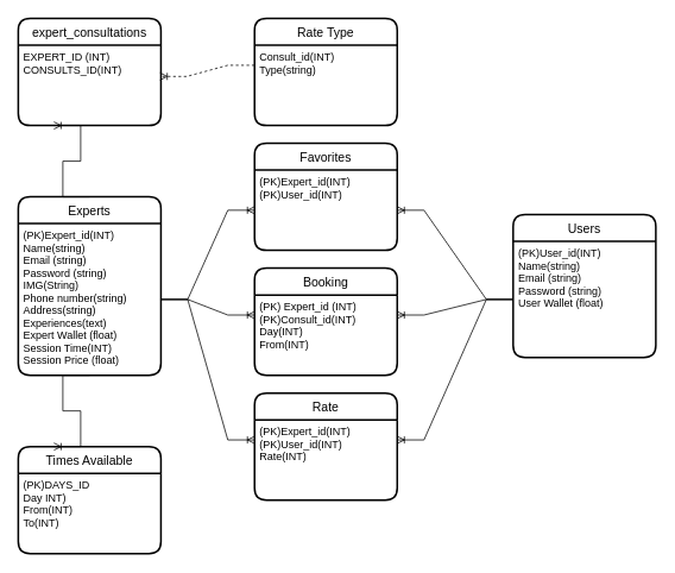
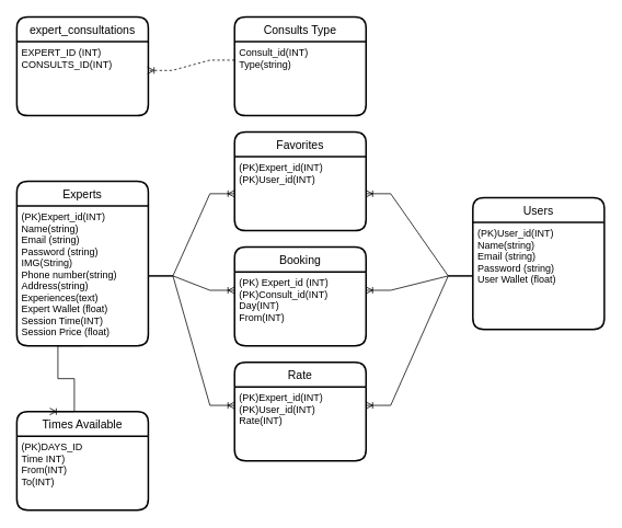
  <mxCell id="0" />
  <mxCell id="1" parent="0" />
  <mxCell id="2" value="Experts" style="swimlane;childLayout=stackLayout;horizontal=1;startSize=30;horizontalStack=0;rounded=1;fontSize=14;fontStyle=0;strokeWidth=2;resizeParent=0;resizeLast=1;shadow=0;dashed=0;align=center;" parent="1" vertex="1"><mxGeometry x="20" y="220" width="160" height="200" as="geometry" /></mxCell>
  <mxCell id="3" value="(PK)Expert_id(INT)&#10;Name(string)&#10;Email (string)&#10;Password (string)&#10;IMG(String)&#10;Phone number(string)&#10;Address(string)&#10;Experiences(text)&#10;Expert Wallet (float)&#10;Session Time(INT)&#10;Session Price (float)" style="align=left;strokeColor=none;fillColor=none;spacingLeft=4;fontSize=12;verticalAlign=top;resizable=0;rotatable=0;part=1;" parent="2" vertex="1"><mxGeometry y="30" width="160" height="170" as="geometry" /></mxCell>
  <mxCell id="4" value="Users" style="swimlane;childLayout=stackLayout;horizontal=1;startSize=30;horizontalStack=0;rounded=1;fontSize=14;fontStyle=0;strokeWidth=2;resizeParent=0;resizeLast=1;shadow=0;dashed=0;align=center;" parent="1" vertex="1"><mxGeometry x="575" y="240" width="160" height="160" as="geometry" /></mxCell>
  <mxCell id="5" value="(PK)User_id(INT)&#10;Name(string)&#10;Email (string)&#10;Password (string)&#10;User Wallet (float)" style="align=left;strokeColor=none;fillColor=none;spacingLeft=4;fontSize=12;verticalAlign=top;resizable=0;rotatable=0;part=1;" parent="4" vertex="1"><mxGeometry y="30" width="160" height="130" as="geometry" /></mxCell>
  <mxCell id="6" value="Booking" style="swimlane;childLayout=stackLayout;horizontal=1;startSize=30;horizontalStack=0;rounded=1;fontSize=14;fontStyle=0;strokeWidth=2;resizeParent=0;resizeLast=1;shadow=0;dashed=0;align=center;" parent="1" vertex="1"><mxGeometry x="285" y="300" width="160" height="120" as="geometry" /></mxCell>
  <mxCell id="7" value="(PK) Expert_id (INT)&#10;(PK)Consult_id(INT)&#10;Day(INT)&#10;From(INT)" style="align=left;strokeColor=none;fillColor=none;spacingLeft=4;fontSize=12;verticalAlign=top;resizable=0;rotatable=0;part=1;" parent="6" vertex="1"><mxGeometry y="30" width="160" height="90" as="geometry" /></mxCell>
  <mxCell id="8" value="" style="edgeStyle=entityRelationEdgeStyle;fontSize=12;html=1;endArrow=ERoneToMany;rounded=0;entryX=0;entryY=0.25;entryDx=0;entryDy=0;" parent="1" source="3" target="7" edge="1"><mxGeometry width="100" height="100" relative="1" as="geometry"><mxPoint x="15" y="450" as="sourcePoint" /><mxPoint x="95" y="430" as="targetPoint" /></mxGeometry></mxCell>
  <mxCell id="9" value="" style="edgeStyle=entityRelationEdgeStyle;fontSize=12;html=1;endArrow=ERoneToMany;rounded=0;exitX=0;exitY=0.5;exitDx=0;exitDy=0;entryX=1;entryY=0.25;entryDx=0;entryDy=0;" parent="1" source="5" target="7" edge="1"><mxGeometry width="100" height="100" relative="1" as="geometry"><mxPoint x="355" y="400" as="sourcePoint" /><mxPoint x="455" y="300" as="targetPoint" /></mxGeometry></mxCell>
  <mxCell id="10" value="Times Available" style="swimlane;childLayout=stackLayout;horizontal=1;startSize=30;horizontalStack=0;rounded=1;fontSize=14;fontStyle=0;strokeWidth=2;resizeParent=0;resizeLast=1;shadow=0;dashed=0;align=center;" parent="1" vertex="1"><mxGeometry x="20" y="500" width="160" height="120" as="geometry" /></mxCell>
- <mxCell id="11" value="(PK)DAYS_ID&#10;Day INT)&#10;From(INT)&#10;To(INT)" style="align=left;strokeColor=none;fillColor=none;spacingLeft=4;fontSize=12;verticalAlign=top;resizable=0;rotatable=0;part=1;" parent="10" vertex="1"><mxGeometry y="30" width="160" height="90" as="geometry" /></mxCell>
+ <mxCell id="11" value="(PK)DAYS_ID&#10;Time INT)&#10;From(INT)&#10;To(INT)" style="align=left;strokeColor=none;fillColor=none;spacingLeft=4;fontSize=12;verticalAlign=top;resizable=0;rotatable=0;part=1;" parent="10" vertex="1"><mxGeometry y="30" width="160" height="90" as="geometry" /></mxCell>
  <mxCell id="12" value="" style="edgeStyle=entityRelationEdgeStyle;fontSize=12;html=1;endArrow=ERoneToMany;rounded=0;exitX=0.5;exitY=1;exitDx=0;exitDy=0;entryX=0.25;entryY=0;entryDx=0;entryDy=0;" parent="1" source="3" target="10" edge="1"><mxGeometry width="100" height="100" relative="1" as="geometry"><mxPoint x="355" y="550" as="sourcePoint" /><mxPoint x="100" y="510" as="targetPoint" /></mxGeometry></mxCell>
- <mxCell id="13" value="Rate Type" style="swimlane;childLayout=stackLayout;horizontal=1;startSize=30;horizontalStack=0;rounded=1;fontSize=14;fontStyle=0;strokeWidth=2;resizeParent=0;resizeLast=1;shadow=0;dashed=0;align=center;" parent="1" vertex="1"><mxGeometry x="285" y="20" width="160" height="120" as="geometry" /></mxCell>
+ <mxCell id="13" value="Consults Type" style="swimlane;childLayout=stackLayout;horizontal=1;startSize=30;horizontalStack=0;rounded=1;fontSize=14;fontStyle=0;strokeWidth=2;resizeParent=0;resizeLast=1;shadow=0;dashed=0;align=center;" parent="1" vertex="1"><mxGeometry x="285" y="20" width="160" height="120" as="geometry" /></mxCell>
  <mxCell id="14" value="Consult_id(INT)&#10;Type(string)" style="align=left;strokeColor=none;fillColor=none;spacingLeft=4;fontSize=12;verticalAlign=top;resizable=0;rotatable=0;part=1;" parent="13" vertex="1"><mxGeometry y="30" width="160" height="90" as="geometry" /></mxCell>
  <mxCell id="15" value="expert_consultations" style="swimlane;childLayout=stackLayout;horizontal=1;startSize=30;horizontalStack=0;rounded=1;fontSize=14;fontStyle=0;strokeWidth=2;resizeParent=0;resizeLast=1;shadow=0;dashed=0;align=center;" parent="1" vertex="1"><mxGeometry x="20" y="20" width="160" height="120" as="geometry" /></mxCell>
  <mxCell id="16" value="EXPERT_ID (INT)&#10;CONSULTS_ID(INT)" style="align=left;strokeColor=none;fillColor=none;spacingLeft=4;fontSize=12;verticalAlign=top;resizable=0;rotatable=0;part=1;" parent="15" vertex="1"><mxGeometry y="30" width="160" height="90" as="geometry" /></mxCell>
- <mxCell id="17" value="" style="edgeStyle=entityRelationEdgeStyle;fontSize=12;html=1;endArrow=ERoneToMany;rounded=0;entryX=0.25;entryY=1;entryDx=0;entryDy=0;exitX=0.5;exitY=0;exitDx=0;exitDy=0;" parent="1" source="2" target="16" edge="1"><mxGeometry width="100" height="100" relative="1" as="geometry"><mxPoint x="-5" y="250" as="sourcePoint" /><mxPoint x="95" y="150" as="targetPoint" /></mxGeometry></mxCell>
  <mxCell id="18" value="" style="edgeStyle=entityRelationEdgeStyle;fontSize=12;html=1;endArrow=ERoneToMany;rounded=0;entryX=0.994;entryY=0.389;entryDx=0;entryDy=0;entryPerimeter=0;exitX=0;exitY=0.25;exitDx=0;exitDy=0;dashed=1;" parent="1" source="14" target="16" edge="1"><mxGeometry width="100" height="100" relative="1" as="geometry"><mxPoint x="105" y="170" as="sourcePoint" /><mxPoint x="205" y="70" as="targetPoint" /></mxGeometry></mxCell>
  <mxCell id="19" value="Favorites" style="swimlane;childLayout=stackLayout;horizontal=1;startSize=30;horizontalStack=0;rounded=1;fontSize=14;fontStyle=0;strokeWidth=2;resizeParent=0;resizeLast=1;shadow=0;dashed=0;align=center;" parent="1" vertex="1"><mxGeometry x="285" y="160" width="160" height="120" as="geometry" /></mxCell>
  <mxCell id="20" value="(PK)Expert_id(INT)&#10;(PK)User_id(INT)&#10;" style="align=left;strokeColor=none;fillColor=none;spacingLeft=4;fontSize=12;verticalAlign=top;resizable=0;rotatable=0;part=1;fontStyle=0" parent="19" vertex="1"><mxGeometry y="30" width="160" height="90" as="geometry" /></mxCell>
  <mxCell id="21" value="" style="edgeStyle=entityRelationEdgeStyle;fontSize=12;html=1;endArrow=ERoneToMany;rounded=0;entryX=0;entryY=0.5;entryDx=0;entryDy=0;exitX=1;exitY=0.5;exitDx=0;exitDy=0;" parent="1" source="3" target="20" edge="1"><mxGeometry x="0.554" y="19" width="100" height="100" relative="1" as="geometry"><mxPoint x="165" y="370" as="sourcePoint" /><mxPoint x="265" y="270" as="targetPoint" /><mxPoint x="1" as="offset" /></mxGeometry></mxCell>
  <mxCell id="22" value="" style="edgeStyle=entityRelationEdgeStyle;fontSize=12;html=1;endArrow=ERoneToMany;rounded=0;exitX=0;exitY=0.5;exitDx=0;exitDy=0;entryX=1;entryY=0.5;entryDx=0;entryDy=0;" parent="1" source="5" target="20" edge="1"><mxGeometry width="100" height="100" relative="1" as="geometry"><mxPoint x="505" y="360" as="sourcePoint" /><mxPoint x="605" y="260" as="targetPoint" /></mxGeometry></mxCell>
  <mxCell id="23" value="Rate" style="swimlane;childLayout=stackLayout;horizontal=1;startSize=30;horizontalStack=0;rounded=1;fontSize=14;fontStyle=0;strokeWidth=2;resizeParent=0;resizeLast=1;shadow=0;dashed=0;align=center;" vertex="1" parent="1"><mxGeometry x="285" y="440" width="160" height="120" as="geometry" /></mxCell>
  <mxCell id="24" value="(PK)Expert_id(INT)&#10;(PK)User_id(INT)&#10;Rate(INT)" style="align=left;strokeColor=none;fillColor=none;spacingLeft=4;fontSize=12;verticalAlign=top;resizable=0;rotatable=0;part=1;" vertex="1" parent="23"><mxGeometry y="30" width="160" height="90" as="geometry" /></mxCell>
  <mxCell id="25" value="" style="edgeStyle=entityRelationEdgeStyle;fontSize=12;html=1;endArrow=ERoneToMany;rounded=0;exitX=1;exitY=0.5;exitDx=0;exitDy=0;entryX=0;entryY=0.25;entryDx=0;entryDy=0;" edge="1" parent="1" source="3" target="24"><mxGeometry width="100" height="100" relative="1" as="geometry"><mxPoint x="175" y="500" as="sourcePoint" /><mxPoint x="275" y="400" as="targetPoint" /></mxGeometry></mxCell>
  <mxCell id="26" value="" style="edgeStyle=entityRelationEdgeStyle;fontSize=12;html=1;endArrow=ERoneToMany;rounded=0;exitX=0;exitY=0.5;exitDx=0;exitDy=0;entryX=1;entryY=0.25;entryDx=0;entryDy=0;" edge="1" parent="1" source="5" target="24"><mxGeometry width="100" height="100" relative="1" as="geometry"><mxPoint x="435" y="570" as="sourcePoint" /><mxPoint x="535" y="470" as="targetPoint" /></mxGeometry></mxCell>
